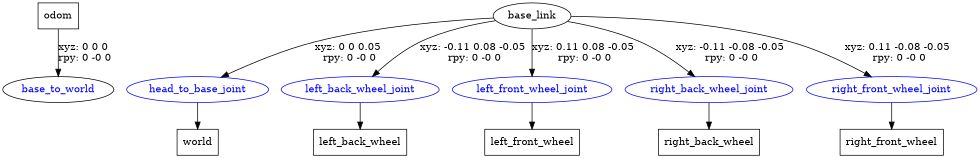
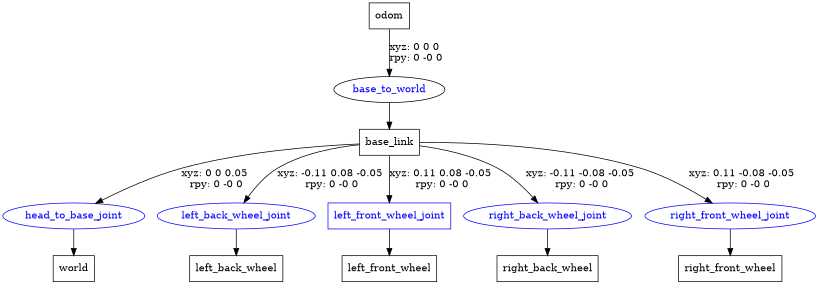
  digraph {
    fontname="DejaVu Serif"
    node [fontname="DejaVu Serif" shape=box]
    edge [fontname="DejaVu Serif"]
    n1 [label=odom]
    base_to_world [color=black fontcolor=blue shape=ellipse]
-   n3 [label=base_link shape=ellipse]
+   n3 [label=base_link]
    head_to_base_joint [color=blue fontcolor=blue shape=ellipse]
    left_back_wheel_joint [color=blue fontcolor=blue shape=ellipse]
-   left_front_wheel_joint [color=blue fontcolor=blue shape=ellipse]
+   left_front_wheel_joint [color=blue fontcolor=blue]
    right_back_wheel_joint [color=blue fontcolor=blue shape=ellipse]
    right_front_wheel_joint [color=blue fontcolor=blue shape=ellipse]
    n9 [label=world]
    n10 [label=left_back_wheel]
    n11 [label=left_front_wheel]
    n12 [label=right_back_wheel]
    n13 [label=right_front_wheel]
    n1 -> base_to_world [label="xyz: 0 0 0 \nrpy: 0 -0 0"]
+   base_to_world -> n3
    n3 -> head_to_base_joint [label="xyz: 0 0 0.05 \nrpy: 0 -0 0"]
    n3 -> left_back_wheel_joint [label="xyz: -0.11 0.08 -0.05 \nrpy: 0 -0 0"]
    n3 -> left_front_wheel_joint [label="xyz: 0.11 0.08 -0.05 \nrpy: 0 -0 0"]
    n3 -> right_back_wheel_joint [label="xyz: -0.11 -0.08 -0.05 \nrpy: 0 -0 0"]
    n3 -> right_front_wheel_joint [label="xyz: 0.11 -0.08 -0.05 \nrpy: 0 -0 0"]
    head_to_base_joint -> n9
    left_back_wheel_joint -> n10
    left_front_wheel_joint -> n11
    right_back_wheel_joint -> n12
    right_front_wheel_joint -> n13
  }
